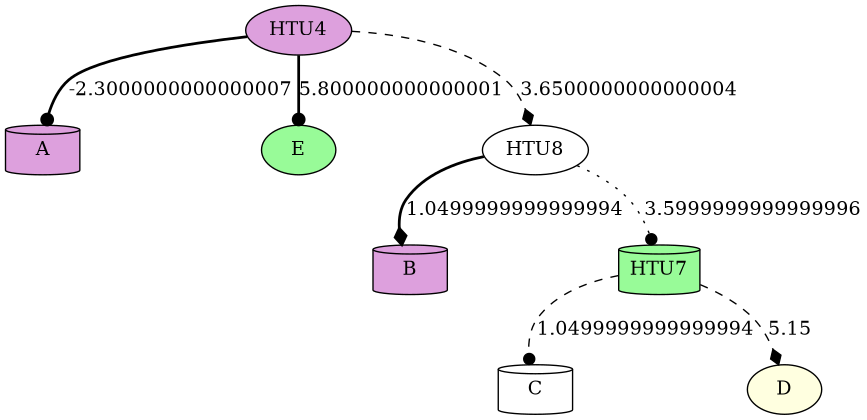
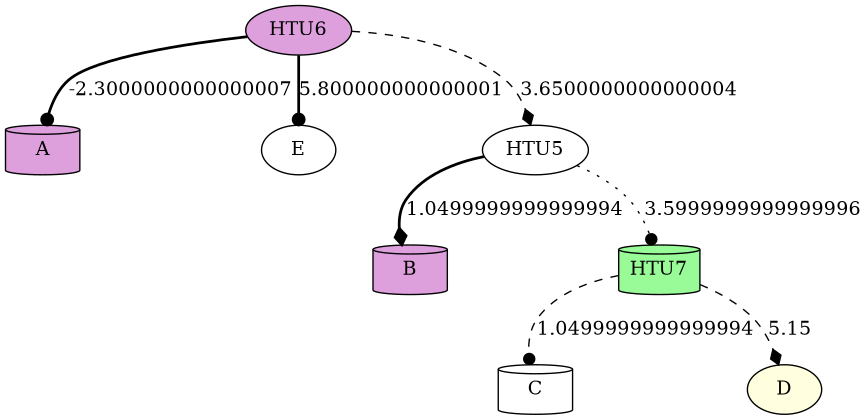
  digraph {
    node [fillcolor=plum shape=cylinder style=filled]
    edge [arrowhead=dot style=bold]
    n1 [label=A]
    n2 [label=B]
    n3 [fillcolor=white label=C]
    n4 [fillcolor=lightyellow label=D shape=ellipse]
-   n5 [fillcolor=palegreen label=E shape=ellipse]
-   n6 [fillcolor=white label=HTU8 shape=ellipse]
+   n5 [fillcolor=white label=E shape=ellipse]
+   n6 [fillcolor=white label=HTU5 shape=ellipse]
    n7 [fillcolor=palegreen label=HTU7]
-   n8 [label=HTU4 shape=ellipse]
+   n8 [label=HTU6 shape=ellipse]
    n6 -> n2 [arrowhead=diamond label=1.0499999999999994]
    n6 -> n7 [label=3.5999999999999996 style=dotted]
    n7 -> n3 [label=1.0499999999999994 style=dashed]
    n7 -> n4 [arrowhead=diamond label=5.15 style=dashed]
    n8 -> n1 [label=-2.3000000000000007]
    n8 -> n5 [label=5.800000000000001]
    n8 -> n6 [arrowhead=diamond label=3.6500000000000004 style=dashed]
  }
